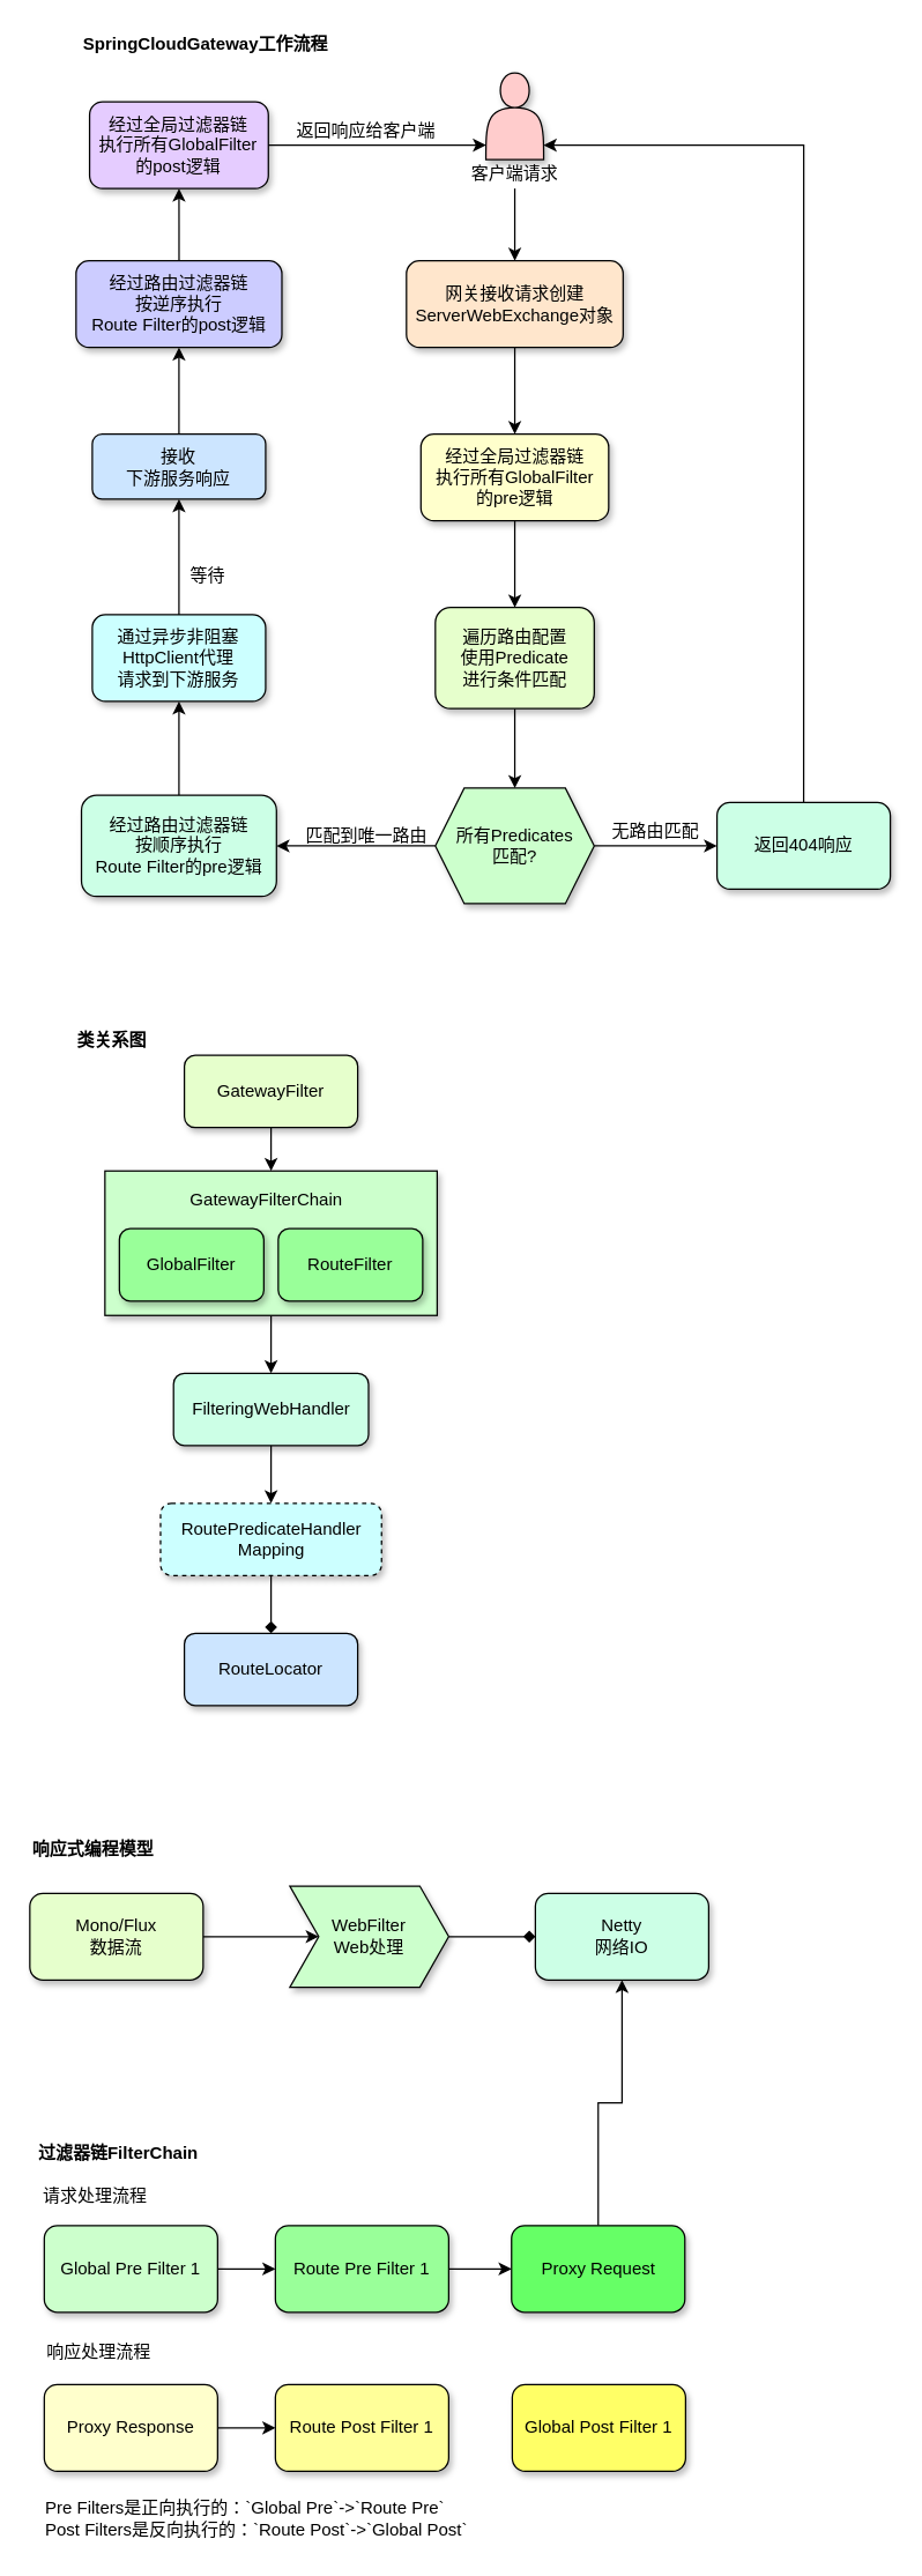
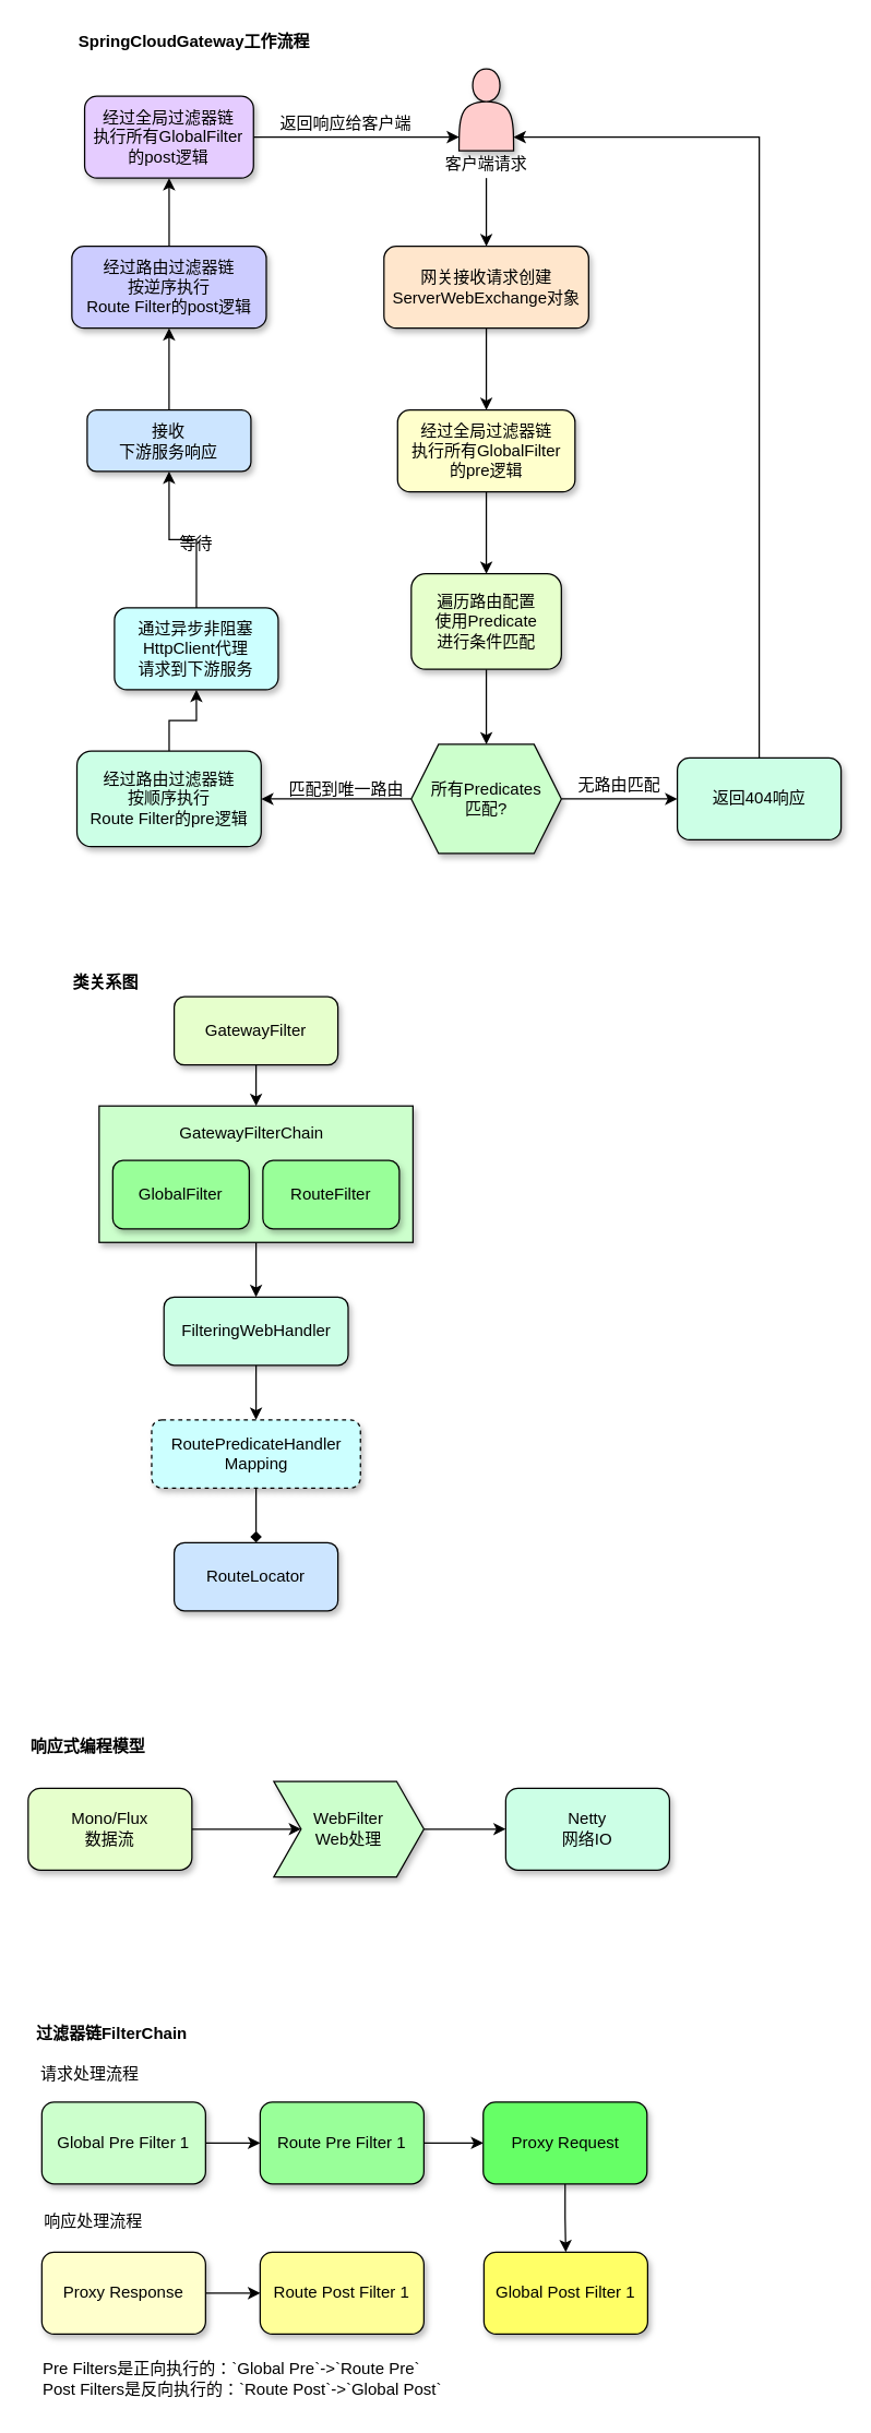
  <mxCell id="0" />
  <mxCell id="1" parent="0" />
  <mxCell id="2" value="" style="group" parent="1" vertex="1" connectable="0"><mxGeometry x="52" y="20" width="563.75" height="605" as="geometry" /></mxCell>
  <mxCell id="3" value="" style="group" parent="2" vertex="1" connectable="0"><mxGeometry y="30" width="563.75" height="575" as="geometry" /></mxCell>
  <mxCell id="4" value="" style="shape=actor;whiteSpace=wrap;html=1;fillColor=#FFCCCC;shadow=1;" parent="3" vertex="1"><mxGeometry x="283.75" width="40" height="60" as="geometry" /></mxCell>
  <mxCell id="5" style="edgeStyle=orthogonalEdgeStyle;rounded=0;orthogonalLoop=1;jettySize=auto;html=1;entryX=0.5;entryY=0;entryDx=0;entryDy=0;" parent="3" source="6" target="8" edge="1"><mxGeometry relative="1" as="geometry" /></mxCell>
  <mxCell id="6" value="客户端请求" style="text;strokeColor=none;align=center;fillColor=none;html=1;verticalAlign=middle;whiteSpace=wrap;rounded=0;" parent="3" vertex="1"><mxGeometry x="268.75" y="60" width="70" height="20" as="geometry" /></mxCell>
  <mxCell id="7" style="edgeStyle=orthogonalEdgeStyle;rounded=0;orthogonalLoop=1;jettySize=auto;html=1;entryX=0.5;entryY=0;entryDx=0;entryDy=0;" parent="3" source="8" target="10" edge="1"><mxGeometry relative="1" as="geometry" /></mxCell>
  <mxCell id="8" value="网关接收请求创建ServerWebExchange对象" style="rounded=1;whiteSpace=wrap;html=1;fillColor=#FFE6CC;shadow=1;" parent="3" vertex="1"><mxGeometry x="228.75" y="130" width="150" height="60" as="geometry" /></mxCell>
  <mxCell id="9" style="edgeStyle=orthogonalEdgeStyle;rounded=0;orthogonalLoop=1;jettySize=auto;html=1;entryX=0.5;entryY=0;entryDx=0;entryDy=0;" parent="3" source="10" target="12" edge="1"><mxGeometry relative="1" as="geometry" /></mxCell>
  <mxCell id="10" value="经过全局过滤器链&lt;br&gt;执行所有GlobalFilter&lt;br&gt;的pre逻辑" style="rounded=1;whiteSpace=wrap;html=1;fillColor=#FFFFCC;shadow=1;" parent="3" vertex="1"><mxGeometry x="238.75" y="250" width="130" height="60" as="geometry" /></mxCell>
  <mxCell id="11" style="edgeStyle=orthogonalEdgeStyle;rounded=0;orthogonalLoop=1;jettySize=auto;html=1;entryX=0.5;entryY=0;entryDx=0;entryDy=0;" parent="3" source="12" target="17" edge="1"><mxGeometry relative="1" as="geometry" /></mxCell>
  <mxCell id="12" value="遍历路由配置&lt;br&gt;使用Predicate&lt;br&gt;进行条件匹配" style="rounded=1;whiteSpace=wrap;html=1;fillColor=#E6FFCC;shadow=1;" parent="3" vertex="1"><mxGeometry x="248.75" y="370" width="110" height="70" as="geometry" /></mxCell>
  <mxCell id="13" style="edgeStyle=orthogonalEdgeStyle;rounded=0;orthogonalLoop=1;jettySize=auto;html=1;entryX=0.5;entryY=1;entryDx=0;entryDy=0;" parent="3" source="14" target="23" edge="1"><mxGeometry relative="1" as="geometry" /></mxCell>
  <mxCell id="14" value="经过路由过滤器链&lt;br&gt;按顺序执行&lt;br&gt;Route Filter的pre逻辑" style="rounded=1;whiteSpace=wrap;html=1;fillColor=#CCFFE6;shadow=1;" parent="3" vertex="1"><mxGeometry x="3.75" y="500" width="135" height="70" as="geometry" /></mxCell>
  <mxCell id="15" style="edgeStyle=orthogonalEdgeStyle;rounded=0;orthogonalLoop=1;jettySize=auto;html=1;" parent="3" source="17" target="14" edge="1"><mxGeometry relative="1" as="geometry" /></mxCell>
  <mxCell id="16" style="edgeStyle=orthogonalEdgeStyle;rounded=0;orthogonalLoop=1;jettySize=auto;html=1;entryX=0;entryY=0.5;entryDx=0;entryDy=0;" parent="3" source="17" target="19" edge="1"><mxGeometry relative="1" as="geometry" /></mxCell>
  <mxCell id="17" value="所有Predicates&lt;br&gt;匹配?" style="shape=hexagon;perimeter=hexagonPerimeter2;whiteSpace=wrap;html=1;fixedSize=1;fillColor=#CCFFCC;shadow=1;" parent="3" vertex="1"><mxGeometry x="248.75" y="495" width="110" height="80" as="geometry" /></mxCell>
  <mxCell id="18" style="edgeStyle=orthogonalEdgeStyle;rounded=0;orthogonalLoop=1;jettySize=auto;html=1;exitX=0.5;exitY=0;exitDx=0;exitDy=0;" parent="3" source="19" edge="1"><mxGeometry relative="1" as="geometry"><mxPoint x="323.75" y="50" as="targetPoint" /><Array as="points"><mxPoint x="503.75" y="50" /><mxPoint x="323.75" y="50" /></Array></mxGeometry></mxCell>
  <mxCell id="19" value="返回404响应" style="rounded=1;whiteSpace=wrap;html=1;fillColor=#CCFFE6;shadow=1;" parent="3" vertex="1"><mxGeometry x="443.75" y="505" width="120" height="60" as="geometry" /></mxCell>
  <mxCell id="20" value="匹配到唯一路由" style="text;strokeColor=none;align=center;fillColor=none;html=1;verticalAlign=middle;whiteSpace=wrap;rounded=0;" parent="3" vertex="1"><mxGeometry x="153.75" y="520" width="95" height="15" as="geometry" /></mxCell>
  <mxCell id="21" value="无路由匹配" style="text;strokeColor=none;align=center;fillColor=none;html=1;verticalAlign=middle;whiteSpace=wrap;rounded=0;" parent="3" vertex="1"><mxGeometry x="368.75" y="515" width="65" height="20" as="geometry" /></mxCell>
  <mxCell id="22" style="edgeStyle=orthogonalEdgeStyle;rounded=0;orthogonalLoop=1;jettySize=auto;html=1;entryX=0.5;entryY=1;entryDx=0;entryDy=0;" parent="3" source="23" target="25" edge="1"><mxGeometry relative="1" as="geometry" /></mxCell>
- <mxCell id="23" value="通过异步非阻塞HttpClient代理&lt;br&gt;请求到下游服务" style="rounded=1;whiteSpace=wrap;html=1;fillColor=#CCFFFF;shadow=1;" parent="3" vertex="1"><mxGeometry x="11.25" y="375" width="120" height="60" as="geometry" /></mxCell>
+ <mxCell id="23" value="通过异步非阻塞HttpClient代理&lt;br&gt;请求到下游服务" style="rounded=1;whiteSpace=wrap;html=1;fillColor=#CCFFFF;shadow=1;" parent="3" vertex="1"><mxGeometry x="31.25" y="395" width="120" height="60" as="geometry" /></mxCell>
  <mxCell id="24" style="edgeStyle=orthogonalEdgeStyle;rounded=0;orthogonalLoop=1;jettySize=auto;html=1;entryX=0.5;entryY=1;entryDx=0;entryDy=0;" parent="3" source="25" target="28" edge="1"><mxGeometry relative="1" as="geometry" /></mxCell>
  <mxCell id="25" value="接收&lt;br&gt;下游服务响应" style="rounded=1;whiteSpace=wrap;html=1;fillColor=#CCE5FF;shadow=1;" parent="3" vertex="1"><mxGeometry x="11.25" y="250" width="120" height="45" as="geometry" /></mxCell>
  <mxCell id="26" value="等待" style="text;strokeColor=none;align=center;fillColor=none;html=1;verticalAlign=middle;whiteSpace=wrap;rounded=0;" parent="3" vertex="1"><mxGeometry x="73.75" y="340" width="35" height="15" as="geometry" /></mxCell>
  <mxCell id="27" style="edgeStyle=orthogonalEdgeStyle;rounded=0;orthogonalLoop=1;jettySize=auto;html=1;entryX=0.5;entryY=1;entryDx=0;entryDy=0;" parent="3" source="28" target="29" edge="1"><mxGeometry relative="1" as="geometry" /></mxCell>
  <mxCell id="28" value="经过路由过滤器链&lt;br&gt;按逆序执行&lt;br&gt;Route Filter的post逻辑" style="rounded=1;whiteSpace=wrap;html=1;fillColor=#CCCCFF;shadow=1;" parent="3" vertex="1"><mxGeometry y="130" width="142.5" height="60" as="geometry" /></mxCell>
  <mxCell id="29" value="经过全局过滤器链&lt;br&gt;执行所有GlobalFilter&lt;br&gt;的post逻辑" style="rounded=1;whiteSpace=wrap;html=1;fillColor=#E5CCFF;shadow=1;" parent="3" vertex="1"><mxGeometry x="9.38" y="20" width="123.75" height="60" as="geometry" /></mxCell>
  <mxCell id="30" value="返回响应给客户端" style="text;strokeColor=none;align=center;fillColor=none;html=1;verticalAlign=middle;whiteSpace=wrap;rounded=0;" parent="3" vertex="1"><mxGeometry x="151.25" y="30" width="100" height="20" as="geometry" /></mxCell>
  <mxCell id="31" style="edgeStyle=orthogonalEdgeStyle;rounded=0;orthogonalLoop=1;jettySize=auto;html=1;entryX=0;entryY=0.833;entryDx=0;entryDy=0;entryPerimeter=0;" parent="3" source="29" target="4" edge="1"><mxGeometry relative="1" as="geometry" /></mxCell>
  <mxCell id="32" value="&lt;b&gt;SpringCloudGateway工作流程&lt;/b&gt;" style="text;strokeColor=none;align=center;fillColor=none;html=1;verticalAlign=middle;whiteSpace=wrap;rounded=0;" parent="2" vertex="1"><mxGeometry width="180" height="20" as="geometry" /></mxCell>
  <mxCell id="33" value="" style="group" parent="1" vertex="1" connectable="0"><mxGeometry x="20" y="1270" width="470" height="105" as="geometry" /></mxCell>
  <mxCell id="34" style="edgeStyle=orthogonalEdgeStyle;rounded=0;orthogonalLoop=1;jettySize=auto;html=1;" parent="33" source="35" target="37" edge="1"><mxGeometry relative="1" as="geometry" /></mxCell>
  <mxCell id="35" value="Mono/Flux&lt;br&gt;数据流" style="rounded=1;whiteSpace=wrap;html=1;fillColor=#E6FFCC;shadow=1;" parent="33" vertex="1"><mxGeometry y="40" width="120" height="60" as="geometry" /></mxCell>
- <mxCell id="36" style="edgeStyle=orthogonalEdgeStyle;rounded=0;orthogonalLoop=1;jettySize=auto;html=1;entryX=0;entryY=0.5;entryDx=0;entryDy=0;endArrow=diamond;" parent="33" source="37" target="38" edge="1"><mxGeometry relative="1" as="geometry" /></mxCell>
+ <mxCell id="36" style="edgeStyle=orthogonalEdgeStyle;rounded=0;orthogonalLoop=1;jettySize=auto;html=1;entryX=0;entryY=0.5;entryDx=0;entryDy=0;" parent="33" source="37" target="38" edge="1"><mxGeometry relative="1" as="geometry" /></mxCell>
  <mxCell id="37" value="WebFilter&lt;br&gt;Web处理" style="shape=step;perimeter=stepPerimeter;whiteSpace=wrap;html=1;fixedSize=1;fillColor=#CCFFCC;shadow=1;" parent="33" vertex="1"><mxGeometry x="180" y="35" width="110" height="70" as="geometry" /></mxCell>
  <mxCell id="38" value="Netty&lt;br&gt;网络IO" style="rounded=1;whiteSpace=wrap;html=1;fillColor=#CCFFE6;shadow=1;" parent="33" vertex="1"><mxGeometry x="350" y="40" width="120" height="60" as="geometry" /></mxCell>
  <mxCell id="39" value="&lt;b&gt;响应式编程模型&lt;/b&gt;" style="text;strokeColor=none;align=center;fillColor=none;html=1;verticalAlign=middle;whiteSpace=wrap;rounded=0;" parent="33" vertex="1"><mxGeometry width="88" height="20" as="geometry" /></mxCell>
  <mxCell id="40" value="" style="group" parent="1" vertex="1" connectable="0"><mxGeometry x="52" y="710" width="250" height="470" as="geometry" /></mxCell>
  <mxCell id="41" style="edgeStyle=orthogonalEdgeStyle;rounded=0;orthogonalLoop=1;jettySize=auto;html=1;entryX=0.5;entryY=0;entryDx=0;entryDy=0;" parent="40" source="42" target="44" edge="1"><mxGeometry relative="1" as="geometry" /></mxCell>
  <mxCell id="42" value="GatewayFilter" style="rounded=1;whiteSpace=wrap;html=1;fillColor=#E6FFCC;shadow=1;" parent="40" vertex="1"><mxGeometry x="75" y="20" width="120" height="50" as="geometry" /></mxCell>
  <mxCell id="43" style="edgeStyle=orthogonalEdgeStyle;rounded=0;orthogonalLoop=1;jettySize=auto;html=1;entryX=0.5;entryY=0;entryDx=0;entryDy=0;" parent="40" source="44" target="49" edge="1"><mxGeometry relative="1" as="geometry" /></mxCell>
  <mxCell id="44" value="" style="rounded=0;whiteSpace=wrap;html=1;fillColor=#CCFFCC;shadow=1;" parent="40" vertex="1"><mxGeometry x="20" y="100" width="230" height="100" as="geometry" /></mxCell>
  <mxCell id="45" value="GatewayFilterChain" style="text;strokeColor=none;align=center;fillColor=none;html=1;verticalAlign=middle;whiteSpace=wrap;rounded=0;" parent="40" vertex="1"><mxGeometry x="77" y="110" width="110" height="20" as="geometry" /></mxCell>
  <mxCell id="46" value="GlobalFilter" style="rounded=1;whiteSpace=wrap;html=1;fillColor=#99FF99;shadow=1;" parent="40" vertex="1"><mxGeometry x="30" y="140" width="100" height="50" as="geometry" /></mxCell>
  <mxCell id="47" value="RouteFilter" style="rounded=1;whiteSpace=wrap;html=1;fillColor=#99FF99;shadow=1;" parent="40" vertex="1"><mxGeometry x="140" y="140" width="100" height="50" as="geometry" /></mxCell>
  <mxCell id="48" style="edgeStyle=orthogonalEdgeStyle;rounded=0;orthogonalLoop=1;jettySize=auto;html=1;entryX=0.5;entryY=0;entryDx=0;entryDy=0;" parent="40" source="49" target="51" edge="1"><mxGeometry relative="1" as="geometry" /></mxCell>
  <mxCell id="49" value="FilteringWebHandler" style="rounded=1;whiteSpace=wrap;html=1;fillColor=#CCFFE6;shadow=1;" parent="40" vertex="1"><mxGeometry x="67.5" y="240" width="135" height="50" as="geometry" /></mxCell>
  <mxCell id="50" style="edgeStyle=orthogonalEdgeStyle;rounded=0;orthogonalLoop=1;jettySize=auto;html=1;entryX=0.5;entryY=0;entryDx=0;entryDy=0;endArrow=diamond;" parent="40" source="51" target="52" edge="1"><mxGeometry relative="1" as="geometry" /></mxCell>
  <mxCell id="51" value="RoutePredicateHandler&lt;br&gt;Mapping" style="rounded=1;whiteSpace=wrap;html=1;fillColor=#CCFFFF;shadow=1;dashed=1;" parent="40" vertex="1"><mxGeometry x="58.5" y="330" width="153" height="50" as="geometry" /></mxCell>
  <mxCell id="52" value="RouteLocator" style="rounded=1;whiteSpace=wrap;html=1;fillColor=#CCE5FF;shadow=1;" parent="40" vertex="1"><mxGeometry x="75" y="420" width="120" height="50" as="geometry" /></mxCell>
  <mxCell id="53" value="&lt;b&gt;类关系图&lt;/b&gt;" style="text;strokeColor=none;align=center;fillColor=none;html=1;verticalAlign=middle;whiteSpace=wrap;rounded=0;" parent="40" vertex="1"><mxGeometry width="50" height="20" as="geometry" /></mxCell>
  <mxCell id="54" value="" style="group" vertex="1" connectable="0" parent="1"><mxGeometry x="20" y="1480" width="454" height="281" as="geometry" /></mxCell>
  <mxCell id="55" style="edgeStyle=orthogonalEdgeStyle;rounded=0;orthogonalLoop=1;jettySize=auto;html=1;entryX=0;entryY=0.5;entryDx=0;entryDy=0;" edge="1" parent="54" source="56" target="58"><mxGeometry relative="1" as="geometry" /></mxCell>
  <mxCell id="56" value="Global Pre Filter 1" style="rounded=1;whiteSpace=wrap;html=1;fillColor=#CCFFCC;shadow=1;" vertex="1" parent="54"><mxGeometry x="10" y="60" width="120" height="60" as="geometry" /></mxCell>
  <mxCell id="57" style="edgeStyle=orthogonalEdgeStyle;rounded=0;orthogonalLoop=1;jettySize=auto;html=1;entryX=0;entryY=0.5;entryDx=0;entryDy=0;" edge="1" parent="54" source="58" target="60"><mxGeometry relative="1" as="geometry" /></mxCell>
  <mxCell id="58" value="Route Pre Filter 1" style="rounded=1;whiteSpace=wrap;html=1;fillColor=#99FF99;shadow=1;" vertex="1" parent="54"><mxGeometry x="170" y="60" width="120" height="60" as="geometry" /></mxCell>
- <mxCell id="59" style="edgeStyle=orthogonalEdgeStyle;rounded=0;orthogonalLoop=1;jettySize=auto;html=1;" edge="1" parent="54" source="60" target="38"><mxGeometry relative="1" as="geometry" /></mxCell>
+ <mxCell id="59" style="edgeStyle=orthogonalEdgeStyle;rounded=0;orthogonalLoop=1;jettySize=auto;html=1;entryX=0.5;entryY=0;entryDx=0;entryDy=0;" edge="1" parent="54" source="60" target="64"><mxGeometry relative="1" as="geometry" /></mxCell>
  <mxCell id="60" value="Proxy Request" style="rounded=1;whiteSpace=wrap;html=1;fillColor=#66FF66;shadow=1;" vertex="1" parent="54"><mxGeometry x="333.5" y="60" width="120" height="60" as="geometry" /></mxCell>
  <mxCell id="61" style="edgeStyle=orthogonalEdgeStyle;rounded=0;orthogonalLoop=1;jettySize=auto;html=1;entryX=0;entryY=0.5;entryDx=0;entryDy=0;" edge="1" parent="54" source="62" target="63"><mxGeometry relative="1" as="geometry" /></mxCell>
  <mxCell id="62" value="Proxy Response" style="rounded=1;whiteSpace=wrap;html=1;fillColor=#FFFFCC;shadow=1;" vertex="1" parent="54"><mxGeometry x="10" y="170" width="120" height="60" as="geometry" /></mxCell>
  <mxCell id="63" value="Route Post Filter 1" style="rounded=1;whiteSpace=wrap;html=1;fillColor=#FFFF99;shadow=1;" vertex="1" parent="54"><mxGeometry x="170" y="170" width="120" height="60" as="geometry" /></mxCell>
  <mxCell id="64" value="Global Post Filter 1" style="rounded=1;whiteSpace=wrap;html=1;fillColor=#FFFF66;shadow=1;" vertex="1" parent="54"><mxGeometry x="334" y="170" width="120" height="60" as="geometry" /></mxCell>
  <mxCell id="65" value="请求处理流程" style="text;strokeColor=none;align=center;fillColor=none;html=1;verticalAlign=middle;whiteSpace=wrap;rounded=0;" vertex="1" parent="54"><mxGeometry x="7.5" y="30" width="75" height="20" as="geometry" /></mxCell>
  <mxCell id="66" value="响应处理流程" style="text;strokeColor=none;align=center;fillColor=none;html=1;verticalAlign=middle;whiteSpace=wrap;rounded=0;" vertex="1" parent="54"><mxGeometry x="8.75" y="140" width="77.5" height="16" as="geometry" /></mxCell>
  <mxCell id="67" value="&lt;div&gt;Pre Filters是正向执行的：`Global Pre`-&amp;gt;`Route Pre`&lt;/div&gt;&lt;div&gt;Post Filters是反向执行的：`Route Post`-&amp;gt;`Global Post`&lt;/div&gt;" style="text;strokeColor=none;align=left;fillColor=none;html=1;verticalAlign=middle;whiteSpace=wrap;rounded=0;" vertex="1" parent="54"><mxGeometry x="8.75" y="245" width="301.25" height="36" as="geometry" /></mxCell>
  <mxCell id="68" value="&lt;b&gt;过滤器链FilterChain&lt;/b&gt;" style="text;strokeColor=none;align=center;fillColor=none;html=1;verticalAlign=middle;whiteSpace=wrap;rounded=0;" vertex="1" parent="54"><mxGeometry width="122.5" height="20" as="geometry" /></mxCell>
